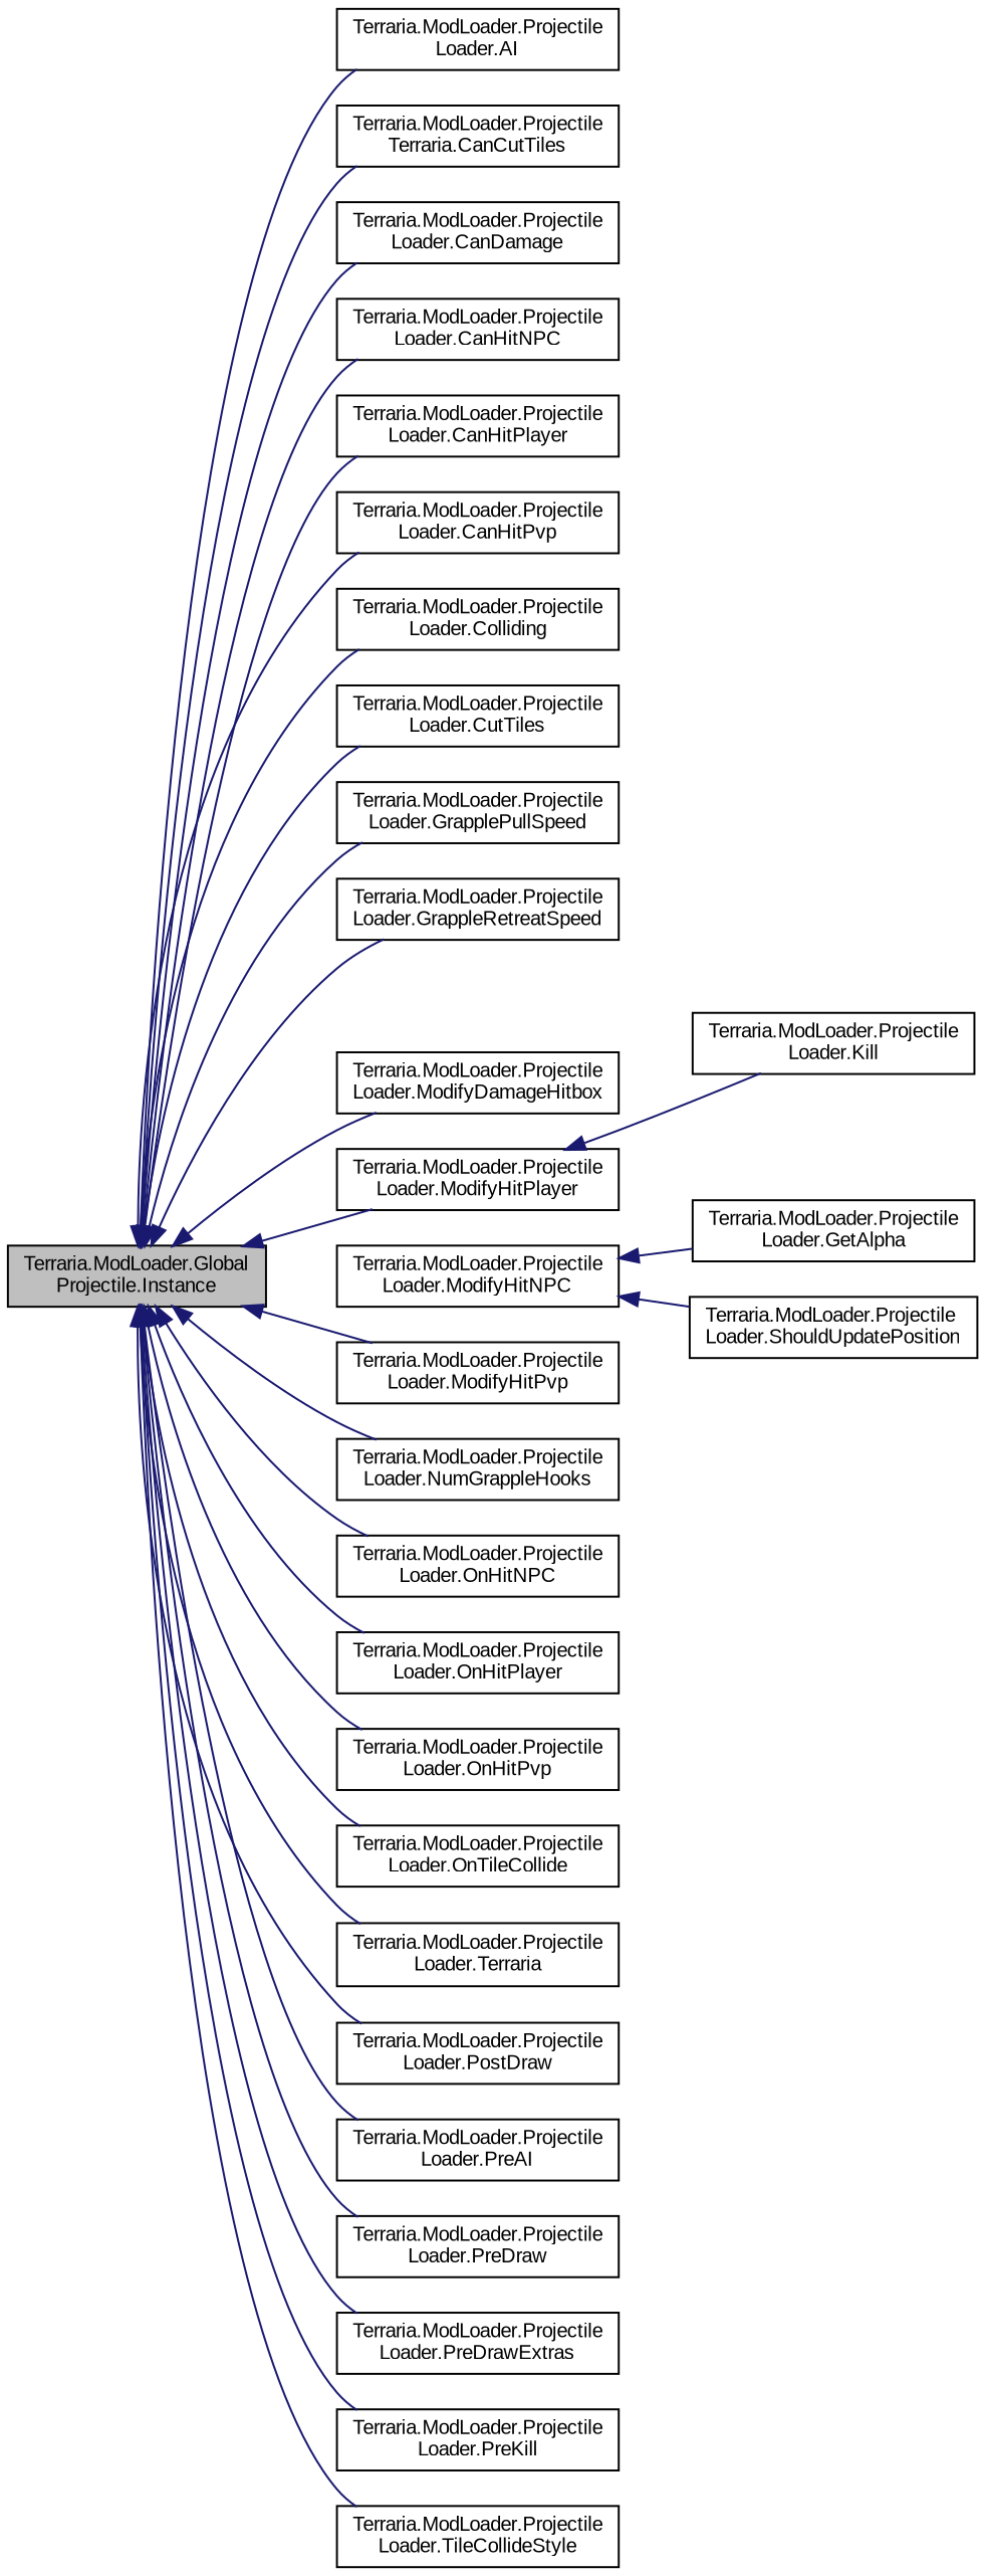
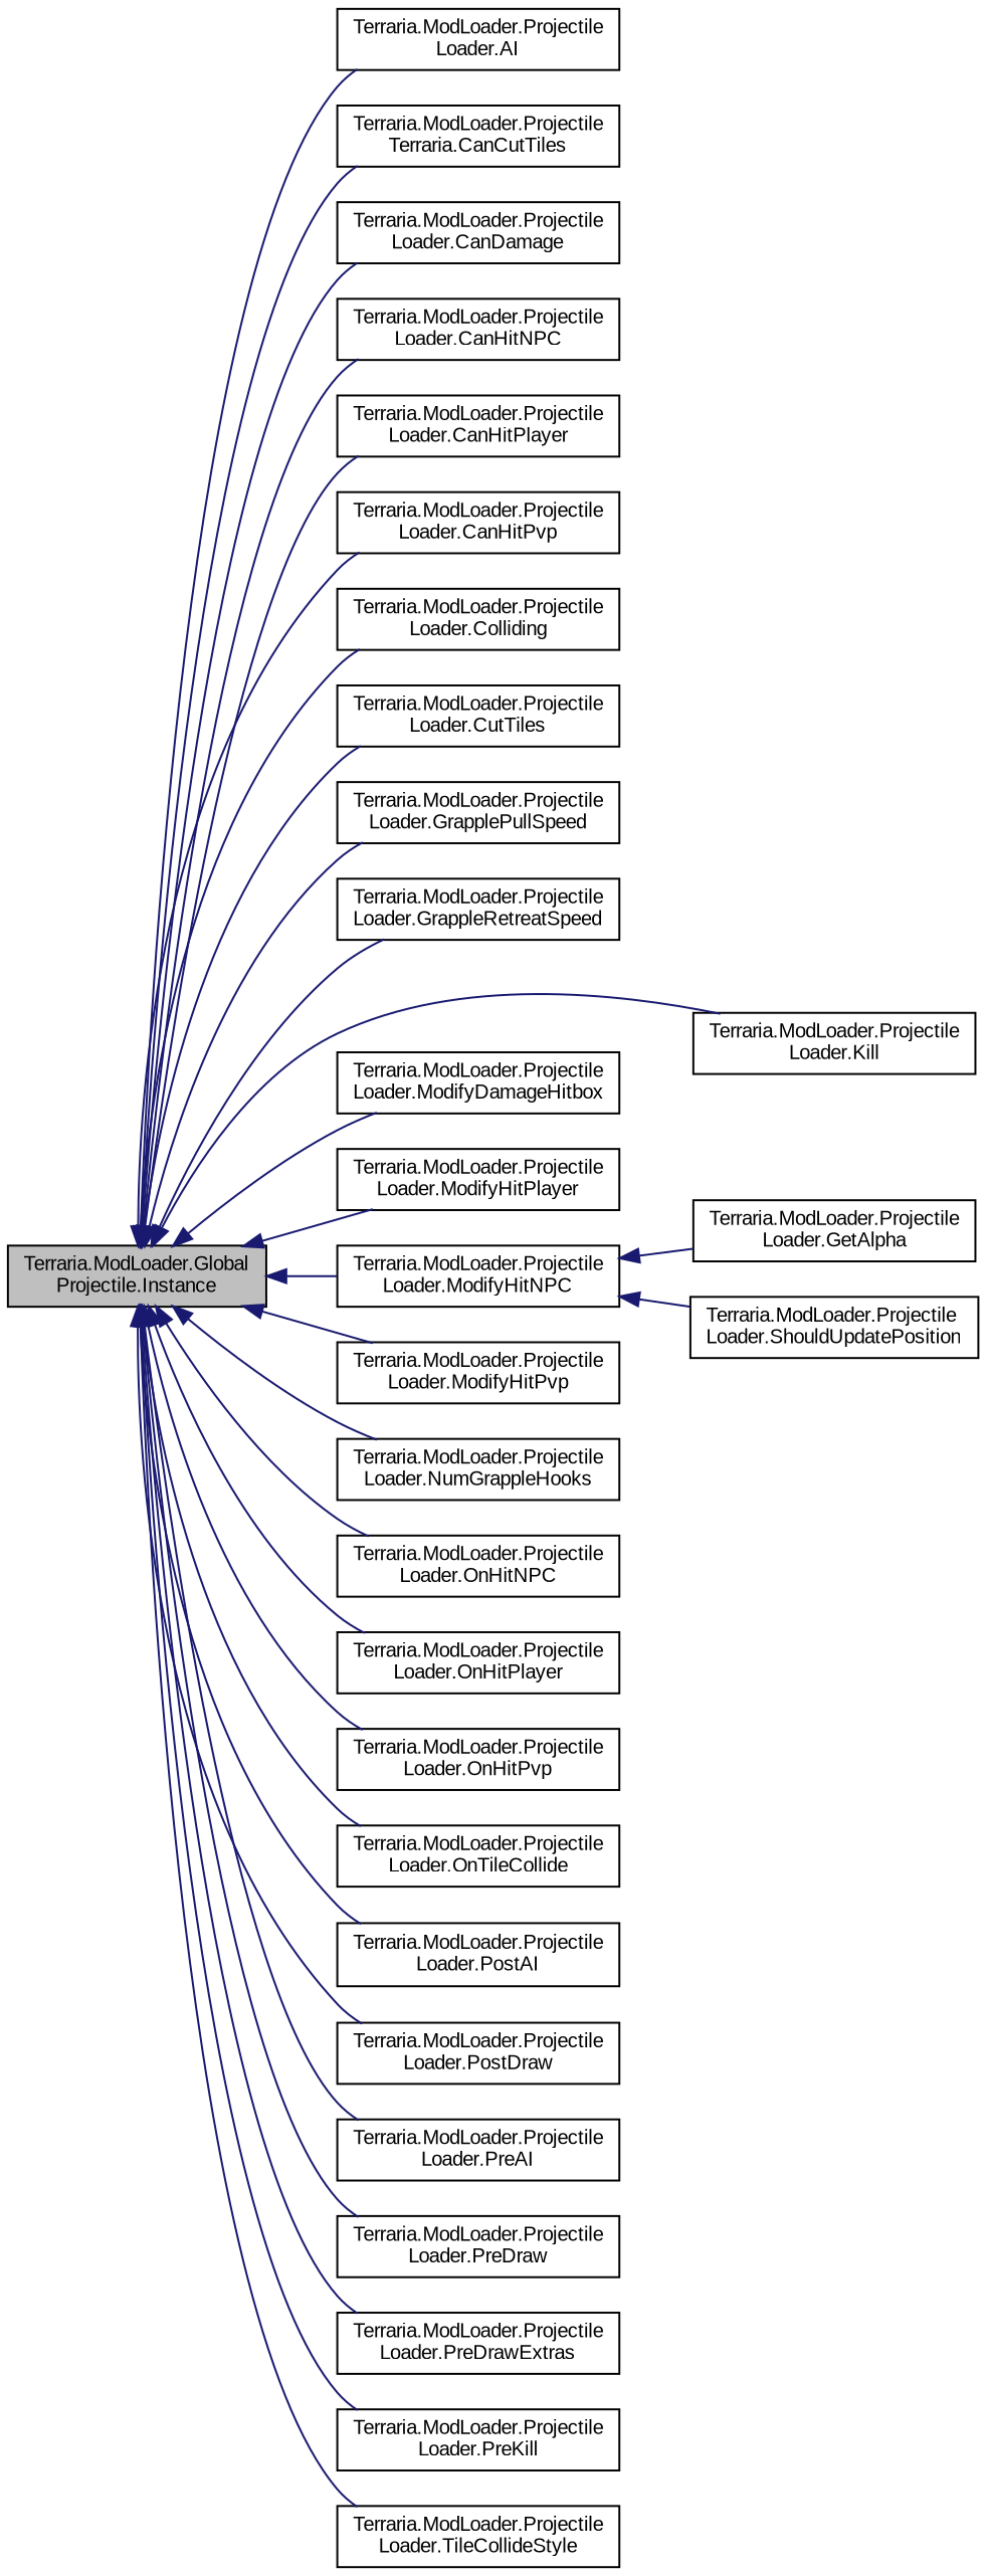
  digraph {
    fontname="Liberation Sans"
    rankdir=LR
    node [color=black fillcolor=white fontname="Liberation Sans" fontsize=10 shape=record style=filled]
    edge [color=midnightblue dir=back fontname="Liberation Sans" fontsize=10 labelfontname=Helvetica labelfontsize=10 style=solid]
    n1 [fillcolor=grey75 fontcolor=black height=0.2 label="Terraria.ModLoader.Global\lProjectile.Instance" width=0.4]
    n2 [height=0.2 label="Terraria.ModLoader.Projectile\lLoader.AI" width=0.4]
    n3 [height=0.2 label="Terraria.ModLoader.Projectile\lTerraria.CanCutTiles" width=0.4]
    n4 [height=0.2 label="Terraria.ModLoader.Projectile\lLoader.CanDamage" width=0.4]
    n5 [height=0.2 label="Terraria.ModLoader.Projectile\lLoader.CanHitNPC" width=0.4]
    n6 [height=0.2 label="Terraria.ModLoader.Projectile\lLoader.CanHitPlayer" width=0.4]
    n7 [height=0.2 label="Terraria.ModLoader.Projectile\lLoader.CanHitPvp" width=0.4]
    n8 [height=0.2 label="Terraria.ModLoader.Projectile\lLoader.Colliding" width=0.4]
    n9 [height=0.2 label="Terraria.ModLoader.Projectile\lLoader.CutTiles" width=0.4]
    n10 [height=0.2 label="Terraria.ModLoader.Projectile\lLoader.GrapplePullSpeed" width=0.4]
    n11 [height=0.2 label="Terraria.ModLoader.Projectile\lLoader.GrappleRetreatSpeed" width=0.4]
    n12 [height=0.2 label="Terraria.ModLoader.Projectile\lLoader.Kill" width=0.4]
    n13 [height=0.2 label="Terraria.ModLoader.Projectile\lLoader.ModifyDamageHitbox" width=0.4]
    n14 [height=0.2 label="Terraria.ModLoader.Projectile\lLoader.ModifyHitNPC" width=0.4]
    n15 [height=0.2 label="Terraria.ModLoader.Projectile\lLoader.ModifyHitPlayer" width=0.4]
    n16 [height=0.2 label="Terraria.ModLoader.Projectile\lLoader.ModifyHitPvp" width=0.4]
    n17 [height=0.2 label="Terraria.ModLoader.Projectile\lLoader.NumGrappleHooks" width=0.4]
    n18 [height=0.2 label="Terraria.ModLoader.Projectile\lLoader.OnHitNPC" width=0.4]
    n19 [height=0.2 label="Terraria.ModLoader.Projectile\lLoader.OnHitPlayer" width=0.4]
    n20 [height=0.2 label="Terraria.ModLoader.Projectile\lLoader.OnHitPvp" width=0.4]
    n21 [height=0.2 label="Terraria.ModLoader.Projectile\lLoader.OnTileCollide" width=0.4]
-   n22 [height=0.2 label="Terraria.ModLoader.Projectile\lLoader.Terraria" width=0.4]
+   n22 [height=0.2 label="Terraria.ModLoader.Projectile\lLoader.PostAI" width=0.4]
    n23 [height=0.2 label="Terraria.ModLoader.Projectile\lLoader.PostDraw" width=0.4]
    n24 [height=0.2 label="Terraria.ModLoader.Projectile\lLoader.PreAI" width=0.4]
    n25 [height=0.2 label="Terraria.ModLoader.Projectile\lLoader.PreDraw" width=0.4]
    n26 [height=0.2 label="Terraria.ModLoader.Projectile\lLoader.PreDrawExtras" width=0.4]
    n27 [height=0.2 label="Terraria.ModLoader.Projectile\lLoader.PreKill" width=0.4]
    n28 [height=0.2 label="Terraria.ModLoader.Projectile\lLoader.TileCollideStyle" width=0.4]
    n29 [height=0.2 label="Terraria.ModLoader.Projectile\lLoader.GetAlpha" width=0.4]
    n30 [height=0.2 label="Terraria.ModLoader.Projectile\lLoader.ShouldUpdatePosition" width=0.4]
    n1 -> n2
    n1 -> n3
    n1 -> n4
    n1 -> n5
    n1 -> n6
    n1 -> n7
    n1 -> n8
    n1 -> n9
    n1 -> n10
    n1 -> n11
-   n15 -> n12
+   n1 -> n12
    n1 -> n13
+   n1 -> n14
    n1 -> n15
    n1 -> n16
    n1 -> n17
    n1 -> n18
    n1 -> n19
    n1 -> n20
    n1 -> n21
    n1 -> n22
    n1 -> n23
    n1 -> n24
    n1 -> n25
    n1 -> n26
    n1 -> n27
    n1 -> n28
    n14 -> n29
    n14 -> n30
  }
